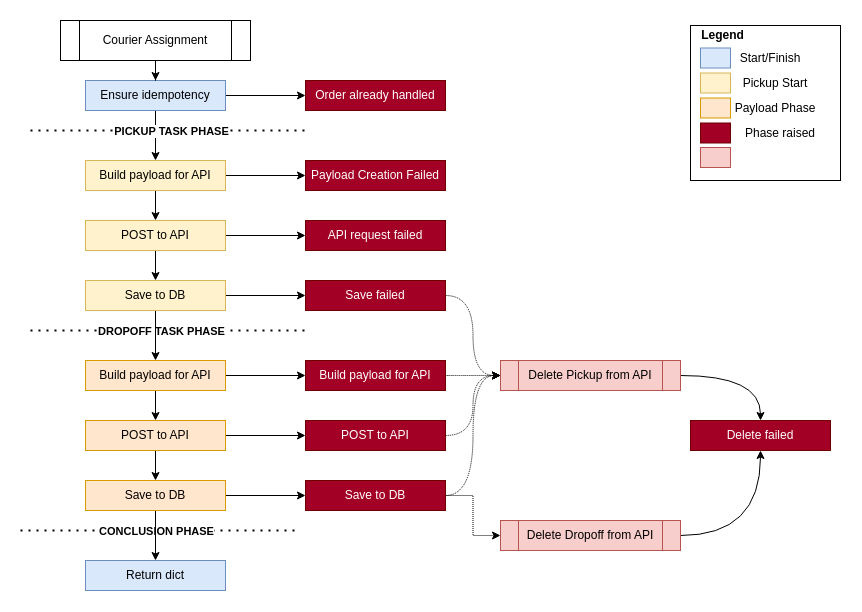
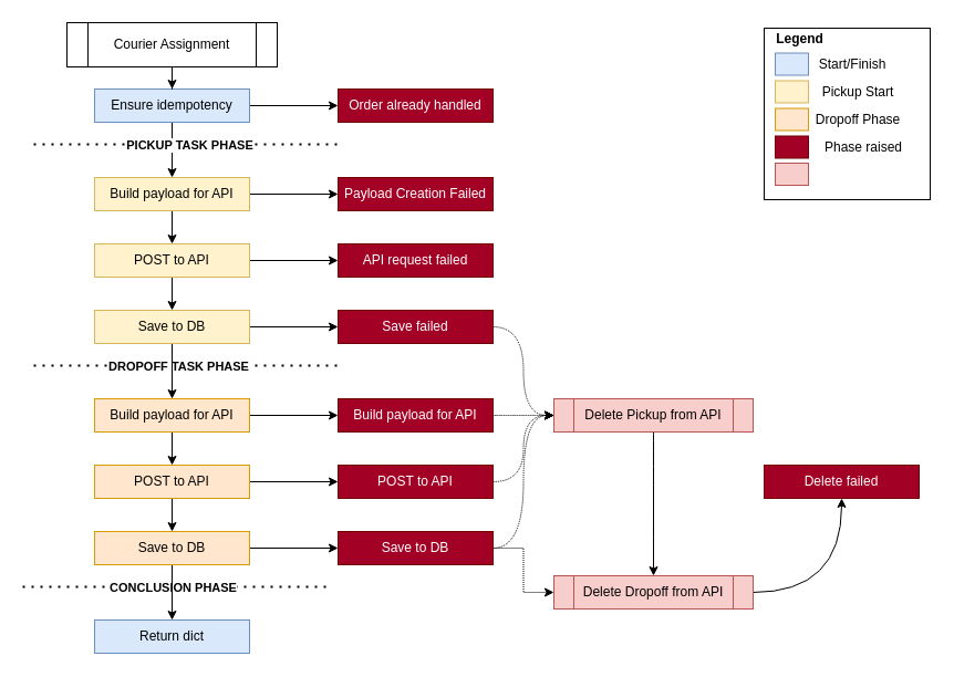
  <mxCell id="0" />
  <mxCell id="1" parent="0" />
  <mxCell id="2" value="" style="edgeStyle=orthogonalEdgeStyle;rounded=0;orthogonalLoop=1;jettySize=auto;html=1;" edge="1" parent="1" source="4" target="11"><mxGeometry relative="1" as="geometry" /></mxCell>
  <mxCell id="3" value="" style="edgeStyle=orthogonalEdgeStyle;rounded=0;orthogonalLoop=1;jettySize=auto;html=1;" edge="1" parent="1" source="4" target="26"><mxGeometry relative="1" as="geometry" /></mxCell>
  <mxCell id="4" value="Ensure idempotency" style="whiteSpace=wrap;html=1;fillColor=#dae8fc;strokeColor=#6c8ebf;" vertex="1" parent="1"><mxGeometry x="85" y="80" width="140" height="30" as="geometry" /></mxCell>
  <mxCell id="5" style="edgeStyle=orthogonalEdgeStyle;rounded=0;orthogonalLoop=1;jettySize=auto;html=1;entryX=0.5;entryY=0;entryDx=0;entryDy=0;" edge="1" parent="1" source="6" target="4"><mxGeometry relative="1" as="geometry" /></mxCell>
  <mxCell id="6" value="Courier Assignment" style="shape=process;whiteSpace=wrap;html=1;backgroundOutline=1;" vertex="1" parent="1"><mxGeometry x="60" y="20" width="190" height="40" as="geometry" /></mxCell>
  <mxCell id="7" value="" style="endArrow=none;dashed=1;html=1;dashPattern=1 3;strokeWidth=2;" edge="1" parent="1"><mxGeometry width="50" height="50" relative="1" as="geometry"><mxPoint x="30" y="130" as="sourcePoint" /><mxPoint x="310" y="130" as="targetPoint" /></mxGeometry></mxCell>
  <mxCell id="8" value="&lt;b&gt;PICKUP TASK PHASE&lt;/b&gt;" style="edgeLabel;html=1;align=center;verticalAlign=middle;resizable=0;points=[];" vertex="1" connectable="0" parent="7"><mxGeometry x="0.192" relative="1" as="geometry"><mxPoint x="-27" as="offset" /></mxGeometry></mxCell>
  <mxCell id="9" value="" style="edgeStyle=orthogonalEdgeStyle;rounded=0;orthogonalLoop=1;jettySize=auto;html=1;" edge="1" parent="1" source="11" target="14"><mxGeometry relative="1" as="geometry" /></mxCell>
  <mxCell id="10" value="" style="edgeStyle=orthogonalEdgeStyle;rounded=0;orthogonalLoop=1;jettySize=auto;html=1;" edge="1" parent="1" source="11" target="27"><mxGeometry relative="1" as="geometry" /></mxCell>
  <mxCell id="11" value="Build payload for API" style="whiteSpace=wrap;html=1;fillColor=#fff2cc;strokeColor=#d6b656;" vertex="1" parent="1"><mxGeometry x="85" y="160" width="140" height="30" as="geometry" /></mxCell>
  <mxCell id="12" value="" style="edgeStyle=orthogonalEdgeStyle;rounded=0;orthogonalLoop=1;jettySize=auto;html=1;" edge="1" parent="1" source="14" target="28"><mxGeometry relative="1" as="geometry" /></mxCell>
  <mxCell id="13" value="" style="edgeStyle=orthogonalEdgeStyle;rounded=0;orthogonalLoop=1;jettySize=auto;html=1;" edge="1" parent="1" source="14" target="31"><mxGeometry relative="1" as="geometry" /></mxCell>
  <mxCell id="14" value="POST to API" style="whiteSpace=wrap;html=1;fillColor=#fff2cc;strokeColor=#d6b656;" vertex="1" parent="1"><mxGeometry x="85" y="220" width="140" height="30" as="geometry" /></mxCell>
  <mxCell id="15" value="" style="edgeStyle=orthogonalEdgeStyle;rounded=0;orthogonalLoop=1;jettySize=auto;html=1;" edge="1" parent="1" source="17" target="20"><mxGeometry relative="1" as="geometry" /></mxCell>
  <mxCell id="16" value="" style="edgeStyle=orthogonalEdgeStyle;rounded=0;orthogonalLoop=1;jettySize=auto;html=1;" edge="1" parent="1" source="17" target="38"><mxGeometry relative="1" as="geometry" /></mxCell>
  <mxCell id="17" value="Build payload for API" style="whiteSpace=wrap;html=1;fillColor=#ffe6cc;strokeColor=#d79b00;" vertex="1" parent="1"><mxGeometry x="85" y="360" width="140" height="30" as="geometry" /></mxCell>
  <mxCell id="18" value="" style="edgeStyle=orthogonalEdgeStyle;rounded=0;orthogonalLoop=1;jettySize=auto;html=1;" edge="1" parent="1" source="20" target="34"><mxGeometry relative="1" as="geometry" /></mxCell>
  <mxCell id="19" value="" style="edgeStyle=orthogonalEdgeStyle;rounded=0;orthogonalLoop=1;jettySize=auto;html=1;" edge="1" parent="1" source="20" target="40"><mxGeometry relative="1" as="geometry" /></mxCell>
  <mxCell id="20" value="POST to API" style="whiteSpace=wrap;html=1;fillColor=#ffe6cc;strokeColor=#d79b00;" vertex="1" parent="1"><mxGeometry x="85" y="420" width="140" height="30" as="geometry" /></mxCell>
  <mxCell id="21" value="Return dict" style="whiteSpace=wrap;html=1;fillColor=#dae8fc;strokeColor=#6c8ebf;" vertex="1" parent="1"><mxGeometry x="85" y="560" width="140" height="30" as="geometry" /></mxCell>
  <mxCell id="22" value="" style="endArrow=none;dashed=1;html=1;dashPattern=1 3;strokeWidth=2;" edge="1" parent="1"><mxGeometry width="50" height="50" relative="1" as="geometry"><mxPoint x="30" y="330" as="sourcePoint" /><mxPoint x="310" y="330" as="targetPoint" /></mxGeometry></mxCell>
  <mxCell id="23" value="&lt;b&gt;DROPOFF TASK PHASE&lt;/b&gt;" style="edgeLabel;html=1;align=center;verticalAlign=middle;resizable=0;points=[];" vertex="1" connectable="0" parent="22"><mxGeometry x="0.192" relative="1" as="geometry"><mxPoint x="-37" as="offset" /></mxGeometry></mxCell>
  <mxCell id="24" value="" style="endArrow=none;dashed=1;html=1;dashPattern=1 3;strokeWidth=2;" edge="1" parent="1"><mxGeometry width="50" height="50" relative="1" as="geometry"><mxPoint x="20" y="530" as="sourcePoint" /><mxPoint x="300" y="530" as="targetPoint" /></mxGeometry></mxCell>
  <mxCell id="25" value="&lt;b style=&quot;background-color: rgb(255 , 255 , 255)&quot;&gt;CONCLUSION PHASE&lt;/b&gt;" style="edgeLabel;html=1;align=center;verticalAlign=middle;resizable=0;points=[];" vertex="1" connectable="0" parent="24"><mxGeometry x="0.192" relative="1" as="geometry"><mxPoint x="-32" as="offset" /></mxGeometry></mxCell>
  <mxCell id="26" value="Order already handled" style="whiteSpace=wrap;html=1;fillColor=#a20025;strokeColor=#6F0000;fontColor=#ffffff;" vertex="1" parent="1"><mxGeometry x="305" y="80" width="140" height="30" as="geometry" /></mxCell>
  <mxCell id="27" value="Payload Creation Failed" style="whiteSpace=wrap;html=1;fillColor=#a20025;strokeColor=#6F0000;fontColor=#ffffff;" vertex="1" parent="1"><mxGeometry x="305" y="160" width="140" height="30" as="geometry" /></mxCell>
  <mxCell id="28" value="API request failed" style="whiteSpace=wrap;html=1;fillColor=#a20025;strokeColor=#6F0000;fontColor=#ffffff;" vertex="1" parent="1"><mxGeometry x="305" y="220" width="140" height="30" as="geometry" /></mxCell>
  <mxCell id="29" style="edgeStyle=orthogonalEdgeStyle;rounded=0;orthogonalLoop=1;jettySize=auto;html=1;entryX=0.5;entryY=0;entryDx=0;entryDy=0;" edge="1" parent="1" source="31" target="17"><mxGeometry relative="1" as="geometry" /></mxCell>
  <mxCell id="30" value="" style="edgeStyle=orthogonalEdgeStyle;rounded=0;orthogonalLoop=1;jettySize=auto;html=1;" edge="1" parent="1" source="31" target="36"><mxGeometry relative="1" as="geometry" /></mxCell>
  <mxCell id="31" value="Save to DB" style="whiteSpace=wrap;html=1;fillColor=#fff2cc;strokeColor=#d6b656;" vertex="1" parent="1"><mxGeometry x="85" y="280" width="140" height="30" as="geometry" /></mxCell>
  <mxCell id="32" value="" style="edgeStyle=orthogonalEdgeStyle;rounded=0;orthogonalLoop=1;jettySize=auto;html=1;" edge="1" parent="1" source="34" target="21"><mxGeometry relative="1" as="geometry" /></mxCell>
  <mxCell id="33" value="" style="edgeStyle=orthogonalEdgeStyle;rounded=0;orthogonalLoop=1;jettySize=auto;html=1;" edge="1" parent="1" source="34" target="43"><mxGeometry relative="1" as="geometry" /></mxCell>
  <mxCell id="34" value="Save to DB" style="whiteSpace=wrap;html=1;fillColor=#ffe6cc;strokeColor=#d79b00;" vertex="1" parent="1"><mxGeometry x="85" y="480" width="140" height="30" as="geometry" /></mxCell>
  <mxCell id="35" style="edgeStyle=orthogonalEdgeStyle;rounded=0;orthogonalLoop=1;jettySize=auto;html=1;entryX=0;entryY=0.5;entryDx=0;entryDy=0;curved=1;dashed=1;dashPattern=1 1;" edge="1" parent="1" source="36" target="45"><mxGeometry relative="1" as="geometry" /></mxCell>
  <mxCell id="36" value="Save failed" style="whiteSpace=wrap;html=1;fillColor=#a20025;strokeColor=#6F0000;fontColor=#ffffff;" vertex="1" parent="1"><mxGeometry x="305" y="280" width="140" height="30" as="geometry" /></mxCell>
  <mxCell id="37" style="edgeStyle=orthogonalEdgeStyle;rounded=0;orthogonalLoop=1;jettySize=auto;html=1;entryX=0;entryY=0.5;entryDx=0;entryDy=0;curved=1;dashed=1;dashPattern=1 1;" edge="1" parent="1" source="38" target="45"><mxGeometry relative="1" as="geometry" /></mxCell>
  <mxCell id="38" value="Build payload for API" style="whiteSpace=wrap;html=1;fillColor=#a20025;strokeColor=#6F0000;fontColor=#ffffff;" vertex="1" parent="1"><mxGeometry x="305" y="360" width="140" height="30" as="geometry" /></mxCell>
  <mxCell id="39" style="edgeStyle=orthogonalEdgeStyle;rounded=0;orthogonalLoop=1;jettySize=auto;html=1;entryX=0;entryY=0.5;entryDx=0;entryDy=0;curved=1;dashed=1;dashPattern=1 1;" edge="1" parent="1" source="40" target="45"><mxGeometry relative="1" as="geometry" /></mxCell>
  <mxCell id="40" value="POST to API" style="whiteSpace=wrap;html=1;fillColor=#a20025;strokeColor=#6F0000;fontColor=#ffffff;" vertex="1" parent="1"><mxGeometry x="305" y="420" width="140" height="30" as="geometry" /></mxCell>
  <mxCell id="41" style="edgeStyle=orthogonalEdgeStyle;rounded=0;orthogonalLoop=1;jettySize=auto;html=1;entryX=0;entryY=0.5;entryDx=0;entryDy=0;dashed=1;dashPattern=1 1;" edge="1" parent="1" source="43" target="47"><mxGeometry relative="1" as="geometry" /></mxCell>
  <mxCell id="42" style="edgeStyle=orthogonalEdgeStyle;curved=1;rounded=0;orthogonalLoop=1;jettySize=auto;html=1;entryX=0;entryY=0.5;entryDx=0;entryDy=0;dashed=1;dashPattern=1 1;" edge="1" parent="1" source="43" target="45"><mxGeometry relative="1" as="geometry" /></mxCell>
  <mxCell id="43" value="Save to DB" style="whiteSpace=wrap;html=1;fillColor=#a20025;strokeColor=#6F0000;fontColor=#ffffff;" vertex="1" parent="1"><mxGeometry x="305" y="480" width="140" height="30" as="geometry" /></mxCell>
- <mxCell id="44" style="edgeStyle=orthogonalEdgeStyle;curved=1;rounded=0;orthogonalLoop=1;jettySize=auto;html=1;entryX=0.5;entryY=0;entryDx=0;entryDy=0;" edge="1" parent="1" source="45" target="48"><mxGeometry relative="1" as="geometry" /></mxCell>
+ <mxCell id="44" style="edgeStyle=orthogonalEdgeStyle;curved=1;rounded=0;orthogonalLoop=1;jettySize=auto;html=1;" edge="1" parent="1" source="45" target="47"><mxGeometry relative="1" as="geometry" /></mxCell>
  <mxCell id="45" value="Delete Pickup from API" style="shape=process;whiteSpace=wrap;html=1;backgroundOutline=1;fillColor=#f8cecc;strokeColor=#b85450;" vertex="1" parent="1"><mxGeometry x="500" y="360" width="180" height="30" as="geometry" /></mxCell>
  <mxCell id="46" style="edgeStyle=orthogonalEdgeStyle;curved=1;rounded=0;orthogonalLoop=1;jettySize=auto;html=1;entryX=0.5;entryY=1;entryDx=0;entryDy=0;" edge="1" parent="1" source="47" target="48"><mxGeometry relative="1" as="geometry" /></mxCell>
  <mxCell id="47" value="Delete Dropoff from API" style="shape=process;whiteSpace=wrap;html=1;backgroundOutline=1;fillColor=#f8cecc;strokeColor=#b85450;" vertex="1" parent="1"><mxGeometry x="500" y="520" width="180" height="30" as="geometry" /></mxCell>
  <mxCell id="48" value="Delete failed" style="whiteSpace=wrap;html=1;fillColor=#a20025;strokeColor=#6F0000;fontColor=#ffffff;" vertex="1" parent="1"><mxGeometry x="690" y="420" width="140" height="30" as="geometry" /></mxCell>
  <mxCell id="49" value="" style="group" vertex="1" connectable="0" parent="1"><mxGeometry x="690" y="25" width="150" height="155" as="geometry" /></mxCell>
  <mxCell id="50" value="" style="rounded=0;whiteSpace=wrap;html=1;" vertex="1" parent="49"><mxGeometry width="150" height="155" as="geometry" /></mxCell>
  <mxCell id="51" value="" style="rounded=0;whiteSpace=wrap;html=1;fillColor=#dae8fc;strokeColor=#6c8ebf;" vertex="1" parent="49"><mxGeometry x="10" y="22.5" width="30" height="20" as="geometry" /></mxCell>
  <mxCell id="52" value="Start/Finish" style="text;html=1;strokeColor=none;fillColor=none;align=center;verticalAlign=middle;whiteSpace=wrap;rounded=0;" vertex="1" parent="49"><mxGeometry x="40" y="22.5" width="80" height="20" as="geometry" /></mxCell>
  <mxCell id="53" value="" style="rounded=0;whiteSpace=wrap;html=1;fillColor=#fff2cc;strokeColor=#d6b656;" vertex="1" parent="49"><mxGeometry x="10" y="47.5" width="30" height="20" as="geometry" /></mxCell>
  <mxCell id="54" value="Pickup Start" style="text;html=1;strokeColor=none;fillColor=none;align=center;verticalAlign=middle;whiteSpace=wrap;rounded=0;" vertex="1" parent="49"><mxGeometry x="40" y="47.5" width="90" height="20" as="geometry" /></mxCell>
  <mxCell id="55" value="" style="rounded=0;whiteSpace=wrap;html=1;fillColor=#ffe6cc;strokeColor=#d79b00;" vertex="1" parent="49"><mxGeometry x="10" y="72.5" width="30" height="20" as="geometry" /></mxCell>
- <mxCell id="56" value="Payload Phase" style="text;html=1;strokeColor=none;fillColor=none;align=center;verticalAlign=middle;whiteSpace=wrap;rounded=0;" vertex="1" parent="49"><mxGeometry x="40" y="72.5" width="90" height="20" as="geometry" /></mxCell>
+ <mxCell id="56" value="Dropoff Phase" style="text;html=1;strokeColor=none;fillColor=none;align=center;verticalAlign=middle;whiteSpace=wrap;rounded=0;" vertex="1" parent="49"><mxGeometry x="40" y="72.5" width="90" height="20" as="geometry" /></mxCell>
  <mxCell id="57" value="" style="rounded=0;whiteSpace=wrap;html=1;fillColor=#a20025;strokeColor=#6F0000;fontColor=#ffffff;" vertex="1" parent="49"><mxGeometry x="10" y="97.5" width="30" height="20" as="geometry" /></mxCell>
  <mxCell id="58" value="Phase raised" style="text;html=1;strokeColor=none;fillColor=none;align=center;verticalAlign=middle;whiteSpace=wrap;rounded=0;" vertex="1" parent="49"><mxGeometry x="40" y="97.5" width="100" height="20" as="geometry" /></mxCell>
  <mxCell id="59" value="&lt;b&gt;Legend&lt;/b&gt;" style="text;html=1;strokeColor=none;fillColor=none;align=center;verticalAlign=middle;whiteSpace=wrap;rounded=0;" vertex="1" parent="49"><mxGeometry width="65" height="20" as="geometry" /></mxCell>
  <mxCell id="60" value="" style="rounded=0;whiteSpace=wrap;html=1;fillColor=#f8cecc;strokeColor=#b85450;" vertex="1" parent="49"><mxGeometry x="10" y="122" width="30" height="20" as="geometry" /></mxCell>
